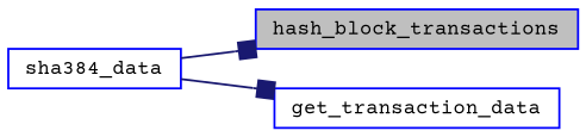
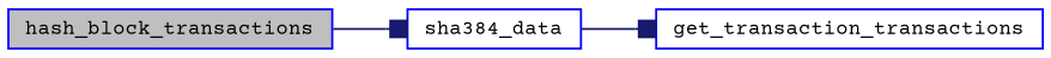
  digraph {
    fontname="Courier Prime"
    rankdir=LR
    node [color=blue fillcolor=white fontname="Courier Prime" fontsize=10 shape=record style=filled]
    edge [arrowhead=box color=midnightblue fontname="Courier Prime" fontsize=10 labelfontname=Helvetica labelfontsize=10 style=solid]
    n1 [fillcolor=grey75 fontcolor=black height=0.2 label=hash_block_transactions width=0.4]
    n2 [height=0.2 label=sha384_data width=0.4]
-   n3 [height=0.2 label=get_transaction_data width=0.4]
-   n2 -> n1
+   n3 [height=0.2 label=get_transaction_transactions width=0.4]
+   n1 -> n2
    n2 -> n3
  }
